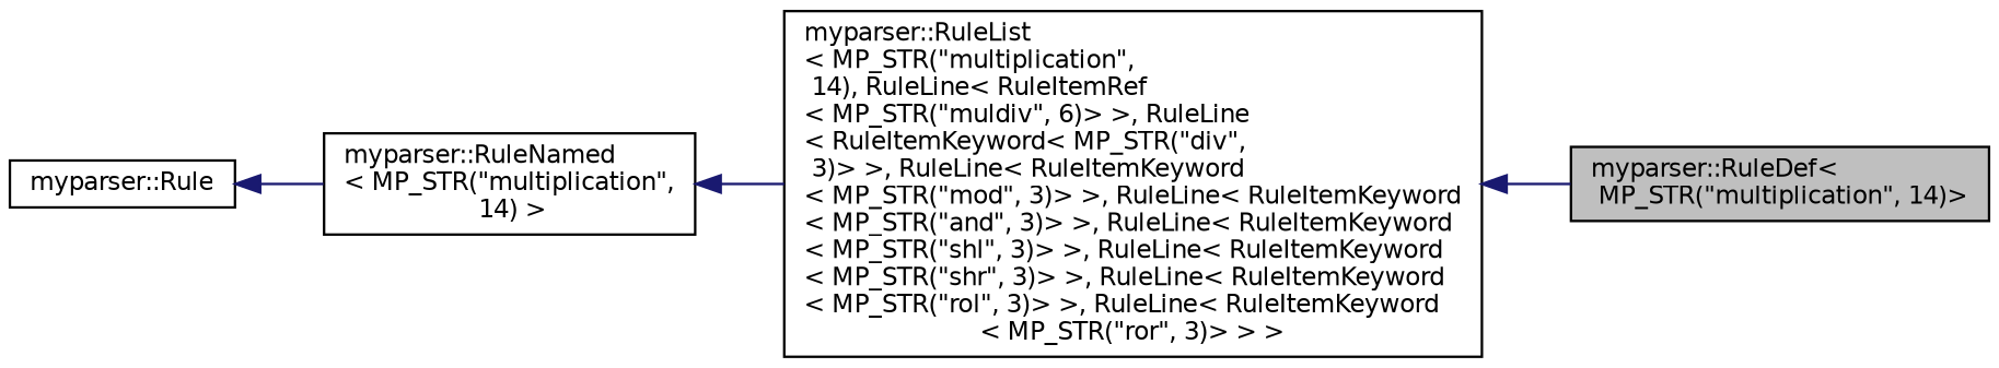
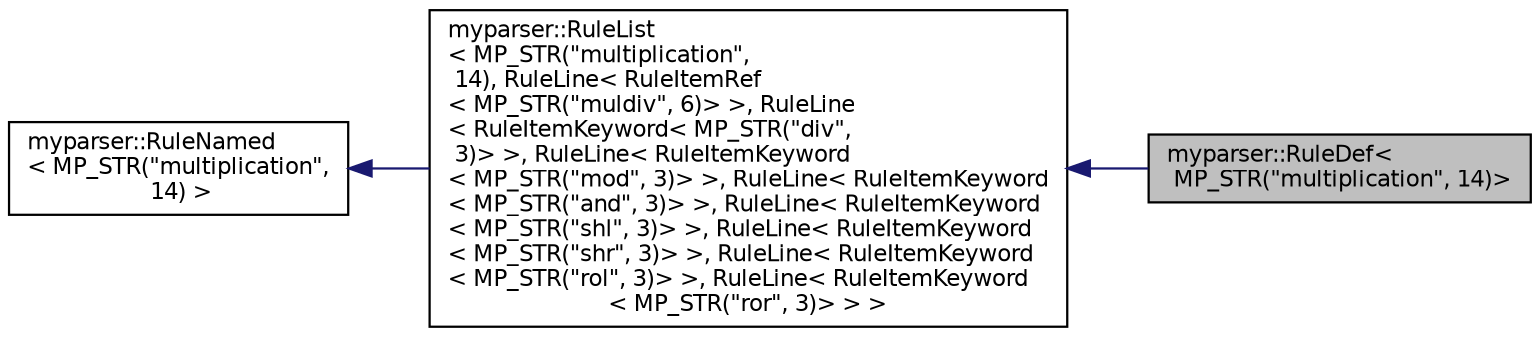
  digraph {
    rankdir=LR
    node [color=black fillcolor=white fontname=Helvetica fontsize=10 shape=record style=filled]
    edge [color=midnightblue dir=back fontname=Helvetica fontsize=10 labelfontname=Helvetica labelfontsize=10 style=solid]
    n1 [fillcolor=grey75 fontcolor=black height=0.2 label="myparser::RuleDef\<\l MP_STR(\"multiplication\", 14)\>" width=0.4]
    n2 [height=0.2 label="myparser::RuleList\l\< MP_STR(\"multiplication\",\l 14), RuleLine\< RuleItemRef\l\< MP_STR(\"muldiv\", 6)\> \>, RuleLine\l\< RuleItemKeyword\< MP_STR(\"div\",\l 3)\> \>, RuleLine\< RuleItemKeyword\l\< MP_STR(\"mod\", 3)\> \>, RuleLine\< RuleItemKeyword\l\< MP_STR(\"and\", 3)\> \>, RuleLine\< RuleItemKeyword\l\< MP_STR(\"shl\", 3)\> \>, RuleLine\< RuleItemKeyword\l\< MP_STR(\"shr\", 3)\> \>, RuleLine\< RuleItemKeyword\l\< MP_STR(\"rol\", 3)\> \>, RuleLine\< RuleItemKeyword\l\< MP_STR(\"ror\", 3)\> \> \>" width=0.4]
    n3 [height=0.2 label="myparser::RuleNamed\l\< MP_STR(\"multiplication\",\l 14) \>" width=0.4]
-   n4 [height=0.2 label="myparser::Rule" width=0.4]
    n2 -> n1
    n3 -> n2
-   n4 -> n3
  }
